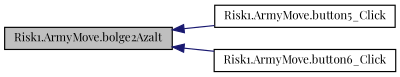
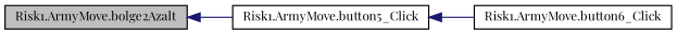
  digraph {
    fontname="Playfair Display"
    rankdir=LR
    node [color=black fontname="Playfair Display" fontsize=10 shape=record]
    edge [color=midnightblue dir=back fontname="Playfair Display" fontsize=10 labelfontname=FreeSans labelfontsize=10 style=solid]
    n1 [fillcolor=grey75 fontcolor=black height=0.2 label="Risk1.ArmyMove.bolge2Azalt" style=filled width=0.4]
    n2 [height=0.2 label="Risk1.ArmyMove.button5_Click" width=0.4]
    n3 [height=0.2 label="Risk1.ArmyMove.button6_Click" width=0.4]
    n1 -> n2
-   n1 -> n3
+   n2 -> n3
  }
